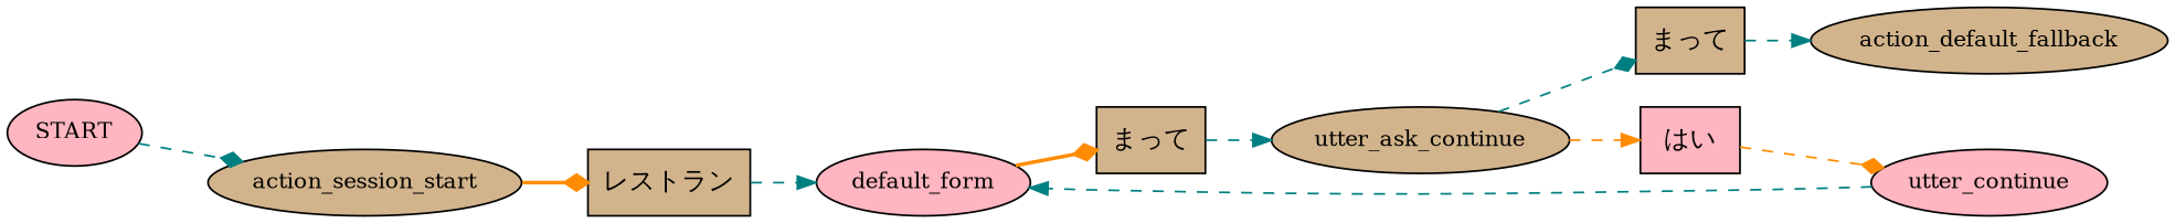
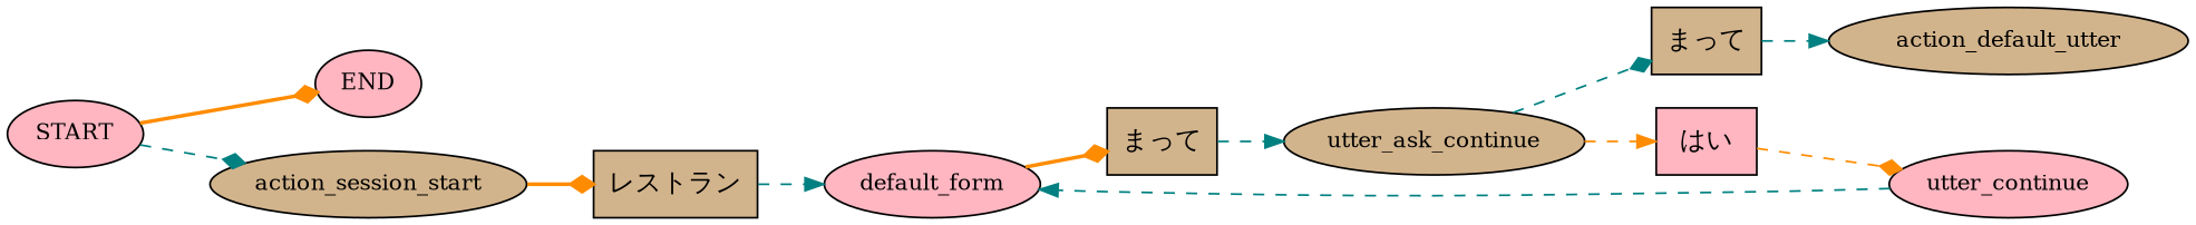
  digraph {
    rankdir=LR
    node [fillcolor=tan fontsize=12 style=filled]
    edge [arrowhead=diamond color=teal style=dashed]
    n1 [fillcolor=lightpink label=START]
+   n2 [fillcolor=lightpink label=END]
    n3 [label=action_session_start]
    n4 [label="レストラン" shape=rect fontsize=""]
    n5 [fillcolor=lightpink label=default_form]
    n6 [label="まって" shape=rect fontsize=""]
    n7 [label=utter_ask_continue]
    n8 [fillcolor=lightpink label="はい" shape=rect fontsize=""]
    n9 [label="まって" shape=rect fontsize=""]
    n10 [fillcolor=lightpink label=utter_continue]
-   n11 [label=action_default_fallback]
+   n11 [label=action_default_utter]
+   n1 -> n2 [color=darkorange style=bold]
    n1 -> n3
    n3 -> n4 [color=darkorange style=bold]
    n4 -> n5 [arrowhead=normal]
    n5 -> n6 [color=darkorange style=bold]
    n6 -> n7 [arrowhead=normal]
    n7 -> n8 [arrowhead=normal color=darkorange]
    n7 -> n9
    n8 -> n10 [color=darkorange]
    n9 -> n11 [arrowhead=normal]
    n10 -> n5 [arrowhead=normal]
  }
